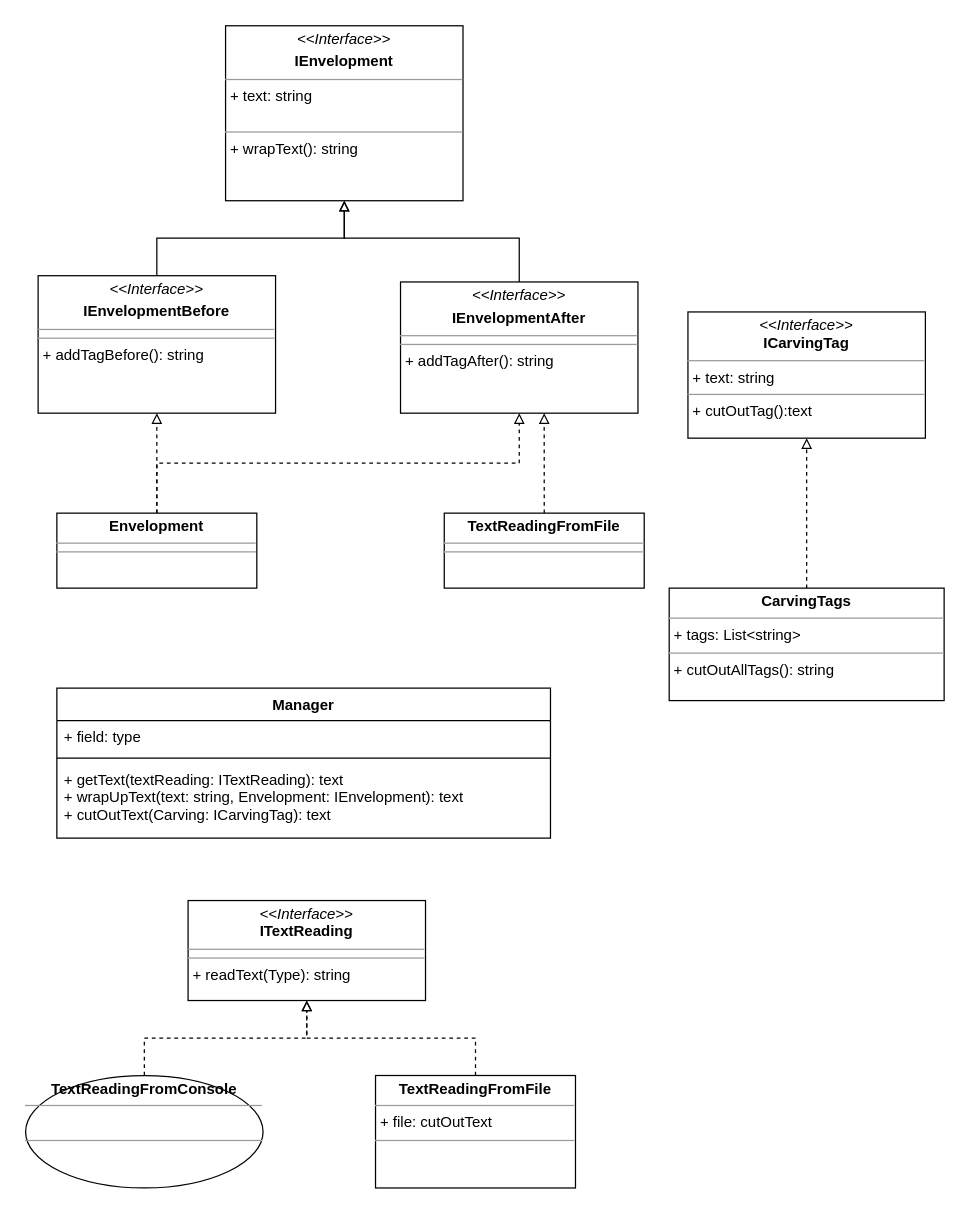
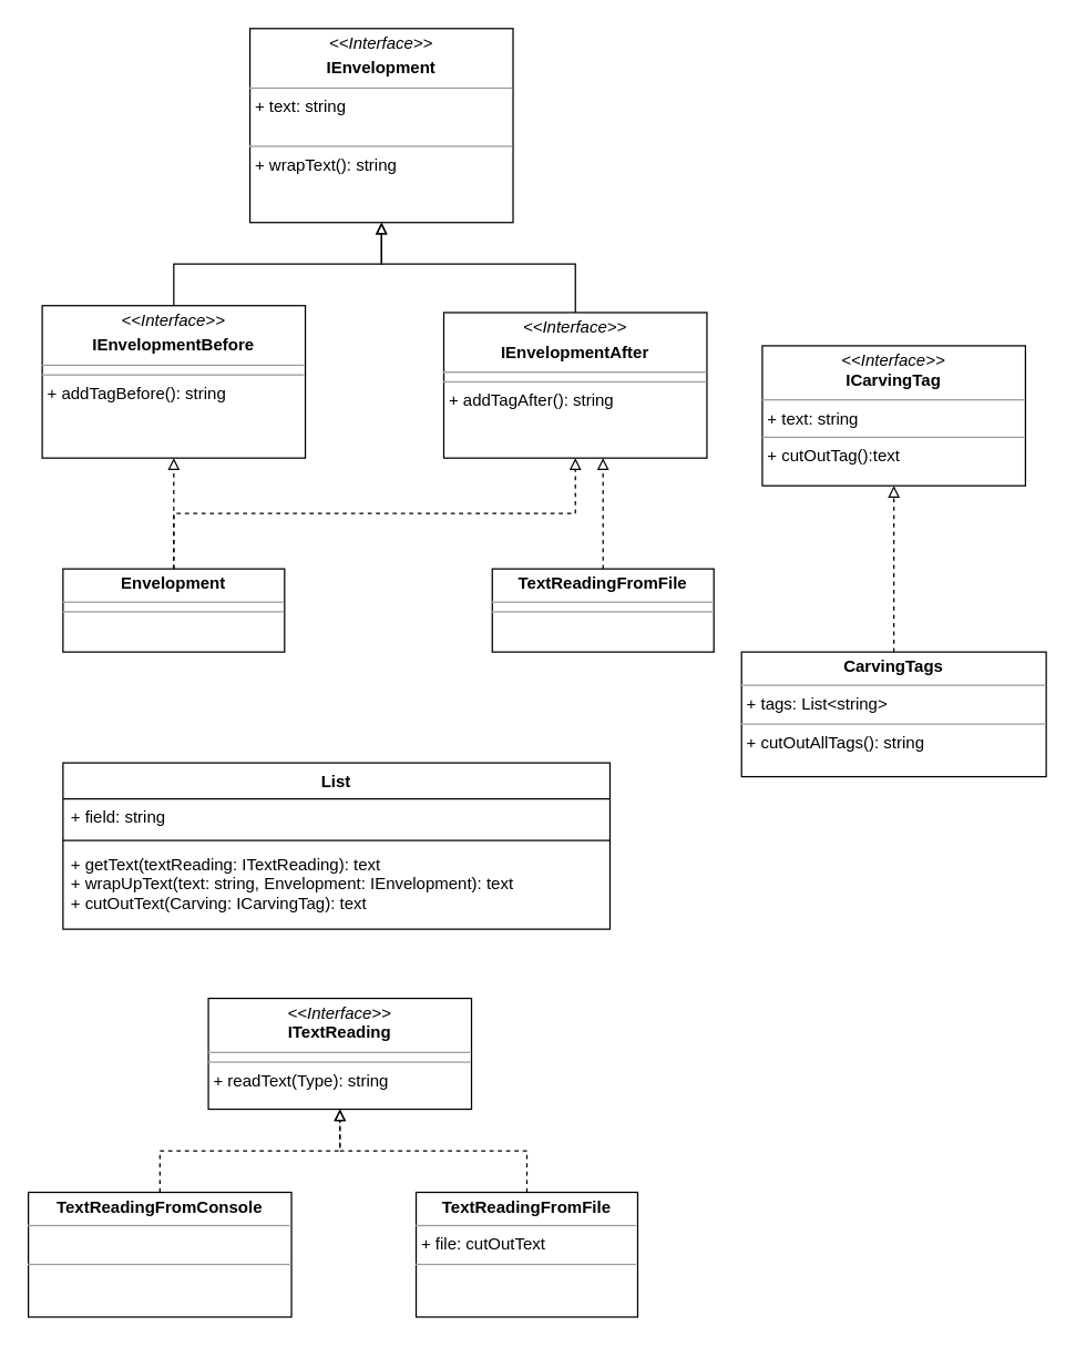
  <mxCell id="0" />
  <mxCell id="1" parent="0" />
  <mxCell id="2" value="&lt;p style=&quot;margin: 0px ; margin-top: 4px ; text-align: center&quot;&gt;&lt;i&gt;&amp;lt;&amp;lt;Interface&amp;gt;&amp;gt;&lt;/i&gt;&lt;/p&gt;&lt;p style=&quot;margin: 0px ; margin-top: 4px ; text-align: center&quot;&gt;&lt;b&gt;IEnvelopment&lt;/b&gt;&lt;br&gt;&lt;b&gt;&lt;/b&gt;&lt;/p&gt;&lt;hr size=&quot;1&quot;&gt;&lt;p style=&quot;margin: 0px ; margin-left: 4px&quot;&gt;+ text: string&lt;br&gt;&lt;br&gt;&lt;/p&gt;&lt;hr size=&quot;1&quot;&gt;&lt;p style=&quot;margin: 0px ; margin-left: 4px&quot;&gt;+ wrapText(): string&lt;br&gt;&lt;br&gt;&lt;/p&gt;" style="verticalAlign=top;align=left;overflow=fill;fontSize=12;fontFamily=Helvetica;html=1;" vertex="1" parent="1"><mxGeometry x="180" y="20" width="190" height="140" as="geometry" /></mxCell>
  <mxCell id="3" style="edgeStyle=orthogonalEdgeStyle;rounded=0;orthogonalLoop=1;jettySize=auto;html=1;exitX=0.5;exitY=0;exitDx=0;exitDy=0;endArrow=block;endFill=0;dashed=1;" edge="1" parent="1" source="5" target="9"><mxGeometry relative="1" as="geometry" /></mxCell>
  <mxCell id="4" style="edgeStyle=orthogonalEdgeStyle;rounded=0;orthogonalLoop=1;jettySize=auto;html=1;exitX=0.5;exitY=0;exitDx=0;exitDy=0;endArrow=block;endFill=0;dashed=1;" edge="1" parent="1" source="5" target="11"><mxGeometry relative="1" as="geometry" /></mxCell>
  <mxCell id="5" value="&lt;p style=&quot;margin: 0px ; margin-top: 4px ; text-align: center&quot;&gt;&lt;b&gt;Envelopment&lt;/b&gt;&lt;br&gt;&lt;/p&gt;&lt;hr size=&quot;1&quot;&gt;&lt;hr size=&quot;1&quot;&gt;" style="verticalAlign=top;align=left;overflow=fill;fontSize=12;fontFamily=Helvetica;html=1;" vertex="1" parent="1"><mxGeometry x="45" y="410" width="160" height="60" as="geometry" /></mxCell>
  <mxCell id="6" style="edgeStyle=orthogonalEdgeStyle;rounded=0;orthogonalLoop=1;jettySize=auto;html=1;exitX=0.5;exitY=0;exitDx=0;exitDy=0;entryX=0.605;entryY=1;entryDx=0;entryDy=0;entryPerimeter=0;endArrow=block;endFill=0;dashed=1;" edge="1" parent="1" source="7" target="11"><mxGeometry relative="1" as="geometry" /></mxCell>
  <mxCell id="7" value="&lt;p style=&quot;margin: 0px ; margin-top: 4px ; text-align: center&quot;&gt;&lt;b&gt;TextReadingFromFile&lt;/b&gt;&lt;br&gt;&lt;/p&gt;&lt;hr size=&quot;1&quot;&gt;&lt;hr size=&quot;1&quot;&gt;&lt;div&gt;&lt;br&gt;&lt;/div&gt;" style="verticalAlign=top;align=left;overflow=fill;fontSize=12;fontFamily=Helvetica;html=1;" vertex="1" parent="1"><mxGeometry x="355" y="410" width="160" height="60" as="geometry" /></mxCell>
  <mxCell id="8" style="edgeStyle=orthogonalEdgeStyle;rounded=0;orthogonalLoop=1;jettySize=auto;html=1;exitX=0.5;exitY=0;exitDx=0;exitDy=0;entryX=0.5;entryY=1;entryDx=0;entryDy=0;endArrow=block;endFill=0;" edge="1" parent="1" source="9" target="2"><mxGeometry relative="1" as="geometry" /></mxCell>
  <mxCell id="9" value="&lt;p style=&quot;margin: 0px ; margin-top: 4px ; text-align: center&quot;&gt;&lt;i&gt;&amp;lt;&amp;lt;Interface&amp;gt;&amp;gt;&lt;/i&gt;&lt;/p&gt;&lt;p style=&quot;margin: 0px ; margin-top: 4px ; text-align: center&quot;&gt;&lt;b&gt;IEnvelopmentBefore&lt;/b&gt;&lt;br&gt;&lt;b&gt;&lt;/b&gt;&lt;/p&gt;&lt;hr size=&quot;1&quot;&gt;&lt;hr size=&quot;1&quot;&gt;&lt;p style=&quot;margin: 0px ; margin-left: 4px&quot;&gt;+ addTagBefore(): string&lt;br&gt;&lt;br&gt;&lt;/p&gt;" style="verticalAlign=top;align=left;overflow=fill;fontSize=12;fontFamily=Helvetica;html=1;" vertex="1" parent="1"><mxGeometry x="30" y="220" width="190" height="110" as="geometry" /></mxCell>
  <mxCell id="10" style="edgeStyle=orthogonalEdgeStyle;rounded=0;orthogonalLoop=1;jettySize=auto;html=1;exitX=0.5;exitY=0;exitDx=0;exitDy=0;endArrow=block;endFill=0;" edge="1" parent="1" source="11" target="2"><mxGeometry relative="1" as="geometry"><Array as="points"><mxPoint x="415" y="190" /><mxPoint x="275" y="190" /></Array></mxGeometry></mxCell>
  <mxCell id="11" value="&lt;p style=&quot;margin: 0px ; margin-top: 4px ; text-align: center&quot;&gt;&lt;i&gt;&amp;lt;&amp;lt;Interface&amp;gt;&amp;gt;&lt;/i&gt;&lt;/p&gt;&lt;p style=&quot;margin: 0px ; margin-top: 4px ; text-align: center&quot;&gt;&lt;b&gt;IEnvelopmentAfter&lt;/b&gt;&lt;br&gt;&lt;b&gt;&lt;/b&gt;&lt;/p&gt;&lt;hr size=&quot;1&quot;&gt;&lt;hr size=&quot;1&quot;&gt;&lt;p style=&quot;margin: 0px ; margin-left: 4px&quot;&gt;+ addTagAfter(): string&lt;br&gt;&lt;br&gt;&lt;/p&gt;" style="verticalAlign=top;align=left;overflow=fill;fontSize=12;fontFamily=Helvetica;html=1;" vertex="1" parent="1"><mxGeometry x="320" y="225" width="190" height="105" as="geometry" /></mxCell>
  <mxCell id="12" style="edgeStyle=orthogonalEdgeStyle;rounded=0;orthogonalLoop=1;jettySize=auto;html=1;exitX=0.5;exitY=0;exitDx=0;exitDy=0;entryX=0.5;entryY=1;entryDx=0;entryDy=0;dashed=1;endArrow=block;endFill=0;" edge="1" parent="1" source="13" target="23"><mxGeometry relative="1" as="geometry" /></mxCell>
  <mxCell id="13" value="&lt;p style=&quot;margin: 0px ; margin-top: 4px ; text-align: center&quot;&gt;&lt;b&gt;CarvingTags&lt;/b&gt;&lt;br&gt;&lt;/p&gt;&lt;hr size=&quot;1&quot;&gt;&lt;p style=&quot;margin: 0px ; margin-left: 4px&quot;&gt;+ tags: List&amp;lt;string&amp;gt;&lt;/p&gt;&lt;hr size=&quot;1&quot;&gt;&lt;p style=&quot;margin: 0px ; margin-left: 4px&quot;&gt;+ cutOutAllTags(): string&lt;/p&gt;" style="verticalAlign=top;align=left;overflow=fill;fontSize=12;fontFamily=Helvetica;html=1;" vertex="1" parent="1"><mxGeometry x="535" y="470" width="220" height="90" as="geometry" /></mxCell>
  <mxCell id="14" value="&lt;p style=&quot;margin: 0px ; margin-top: 4px ; text-align: center&quot;&gt;&lt;i&gt;&amp;lt;&amp;lt;Interface&amp;gt;&amp;gt;&lt;/i&gt;&lt;br&gt;&lt;b&gt;ITextReading&lt;/b&gt;&lt;/p&gt;&lt;hr size=&quot;1&quot;&gt;&lt;hr size=&quot;1&quot;&gt;&lt;p style=&quot;margin: 0px ; margin-left: 4px&quot;&gt;+ readText(Type): string&lt;br&gt;&lt;br&gt;&lt;/p&gt;" style="verticalAlign=top;align=left;overflow=fill;fontSize=12;fontFamily=Helvetica;html=1;" vertex="1" parent="1"><mxGeometry x="150" y="720" width="190" height="80" as="geometry" /></mxCell>
  <mxCell id="15" style="edgeStyle=orthogonalEdgeStyle;rounded=0;orthogonalLoop=1;jettySize=auto;html=1;exitX=0.5;exitY=0;exitDx=0;exitDy=0;dashed=1;endArrow=block;endFill=0;entryX=0.5;entryY=1;entryDx=0;entryDy=0;" edge="1" parent="1" source="16" target="14"><mxGeometry relative="1" as="geometry"><mxPoint x="250" y="800" as="targetPoint" /></mxGeometry></mxCell>
- <mxCell id="16" value="&lt;p style=&quot;margin: 0px ; margin-top: 4px ; text-align: center&quot;&gt;&lt;b&gt;TextReadingFromConsole&lt;/b&gt;&lt;/p&gt;&lt;hr size=&quot;1&quot;&gt;&lt;p style=&quot;margin: 0px ; margin-left: 4px&quot;&gt;&lt;br&gt;&lt;/p&gt;&lt;hr size=&quot;1&quot;&gt;&lt;p style=&quot;margin: 0px ; margin-left: 4px&quot;&gt;&lt;br&gt;&lt;/p&gt;" style="ellipse;verticalAlign=top;align=left;overflow=fill;fontSize=12;fontFamily=Helvetica;html=1;" vertex="1" parent="1"><mxGeometry x="20" y="860" width="190" height="90" as="geometry" /></mxCell>
+ <mxCell id="16" value="&lt;p style=&quot;margin: 0px ; margin-top: 4px ; text-align: center&quot;&gt;&lt;b&gt;TextReadingFromConsole&lt;/b&gt;&lt;/p&gt;&lt;hr size=&quot;1&quot;&gt;&lt;p style=&quot;margin: 0px ; margin-left: 4px&quot;&gt;&lt;br&gt;&lt;/p&gt;&lt;hr size=&quot;1&quot;&gt;&lt;p style=&quot;margin: 0px ; margin-left: 4px&quot;&gt;&lt;br&gt;&lt;/p&gt;" style="verticalAlign=top;align=left;overflow=fill;fontSize=12;fontFamily=Helvetica;html=1;" vertex="1" parent="1"><mxGeometry x="20" y="860" width="190" height="90" as="geometry" /></mxCell>
  <mxCell id="17" style="edgeStyle=orthogonalEdgeStyle;rounded=0;orthogonalLoop=1;jettySize=auto;html=1;exitX=0.5;exitY=0;exitDx=0;exitDy=0;entryX=0.5;entryY=1;entryDx=0;entryDy=0;dashed=1;endArrow=block;endFill=0;" edge="1" parent="1" source="18" target="14"><mxGeometry relative="1" as="geometry" /></mxCell>
  <mxCell id="18" value="&lt;p style=&quot;margin: 0px ; margin-top: 4px ; text-align: center&quot;&gt;&lt;b&gt;TextReadingFromFile&lt;/b&gt;&lt;br&gt;&lt;/p&gt;&lt;hr size=&quot;1&quot;&gt;&lt;p style=&quot;margin: 0px ; margin-left: 4px&quot;&gt;+ file: cutOutText&lt;br&gt;&lt;/p&gt;&lt;hr size=&quot;1&quot;&gt;&lt;p style=&quot;margin: 0px ; margin-left: 4px&quot;&gt;&lt;br&gt;&lt;/p&gt;" style="verticalAlign=top;align=left;overflow=fill;fontSize=12;fontFamily=Helvetica;html=1;" vertex="1" parent="1"><mxGeometry x="300" y="860" width="160" height="90" as="geometry" /></mxCell>
- <mxCell id="19" value="Manager" style="swimlane;fontStyle=1;align=center;verticalAlign=top;childLayout=stackLayout;horizontal=1;startSize=26;horizontalStack=0;resizeParent=1;resizeParentMax=0;resizeLast=0;collapsible=1;marginBottom=0;" vertex="1" parent="1"><mxGeometry x="45" y="550" width="395" height="120" as="geometry" /></mxCell>
- <mxCell id="20" value="+ field: type" style="text;strokeColor=none;fillColor=none;align=left;verticalAlign=top;spacingLeft=4;spacingRight=4;overflow=hidden;rotatable=0;points=[[0,0.5],[1,0.5]];portConstraint=eastwest;" vertex="1" parent="19"><mxGeometry y="26" width="395" height="26" as="geometry" /></mxCell>
+ <mxCell id="19" value="List" style="swimlane;fontStyle=1;align=center;verticalAlign=top;childLayout=stackLayout;horizontal=1;startSize=26;horizontalStack=0;resizeParent=1;resizeParentMax=0;resizeLast=0;collapsible=1;marginBottom=0;" vertex="1" parent="1"><mxGeometry x="45" y="550" width="395" height="120" as="geometry" /></mxCell>
+ <mxCell id="20" value="+ field: string" style="text;strokeColor=none;fillColor=none;align=left;verticalAlign=top;spacingLeft=4;spacingRight=4;overflow=hidden;rotatable=0;points=[[0,0.5],[1,0.5]];portConstraint=eastwest;" vertex="1" parent="19"><mxGeometry y="26" width="395" height="26" as="geometry" /></mxCell>
  <mxCell id="21" value="" style="line;strokeWidth=1;fillColor=none;align=left;verticalAlign=middle;spacingTop=-1;spacingLeft=3;spacingRight=3;rotatable=0;labelPosition=right;points=[];portConstraint=eastwest;" vertex="1" parent="19"><mxGeometry y="52" width="395" height="8" as="geometry" /></mxCell>
  <mxCell id="22" value="+ getText(textReading: ITextReading): text&#10;+ wrapUpText(text: string, Envelopment: IEnvelopment): text&#10;+ cutOutText(Carving: ICarvingTag): text&#10;" style="text;strokeColor=none;fillColor=none;align=left;verticalAlign=top;spacingLeft=4;spacingRight=4;overflow=hidden;rotatable=0;points=[[0,0.5],[1,0.5]];portConstraint=eastwest;" vertex="1" parent="19"><mxGeometry y="60" width="395" height="60" as="geometry" /></mxCell>
  <mxCell id="23" value="&lt;p style=&quot;margin: 0px ; margin-top: 4px ; text-align: center&quot;&gt;&lt;i&gt;&amp;lt;&amp;lt;Interface&amp;gt;&amp;gt;&lt;/i&gt;&lt;br&gt;&lt;b&gt;ICarvingTag&lt;/b&gt;&lt;/p&gt;&lt;hr size=&quot;1&quot;&gt;&lt;p style=&quot;margin: 0px ; margin-left: 4px&quot;&gt;+ text: string&lt;br&gt;&lt;/p&gt;&lt;hr size=&quot;1&quot;&gt;&lt;p style=&quot;margin: 0px ; margin-left: 4px&quot;&gt;+ cutOutTag():text&lt;br&gt;&lt;/p&gt;" style="verticalAlign=top;align=left;overflow=fill;fontSize=12;fontFamily=Helvetica;html=1;" vertex="1" parent="1"><mxGeometry x="550" y="249" width="190" height="101" as="geometry" /></mxCell>
